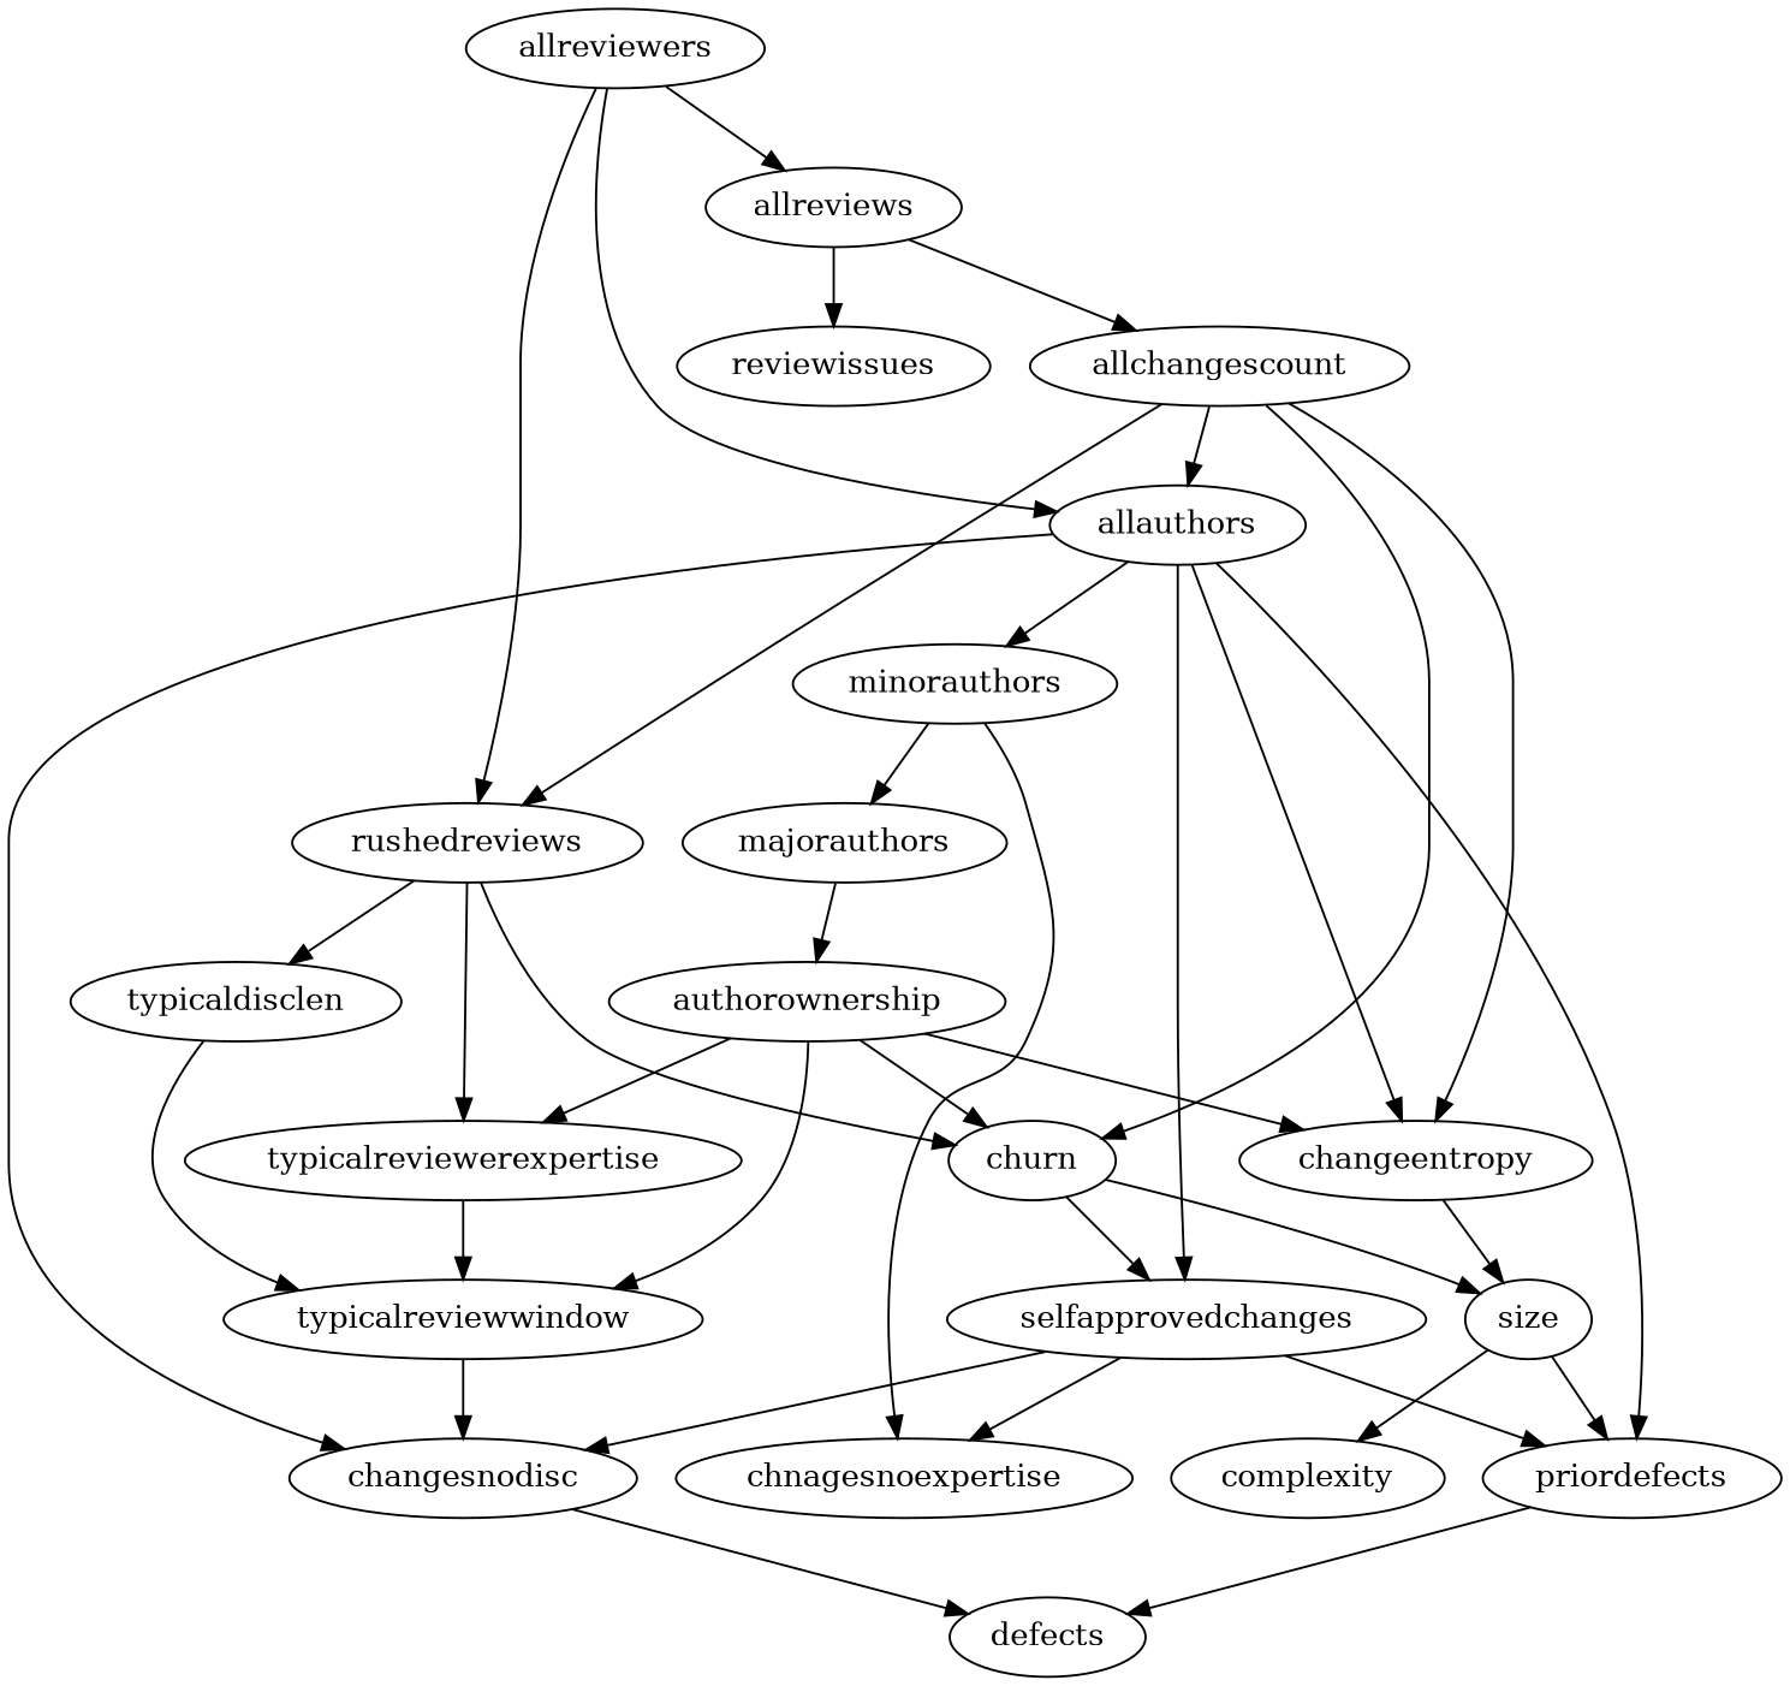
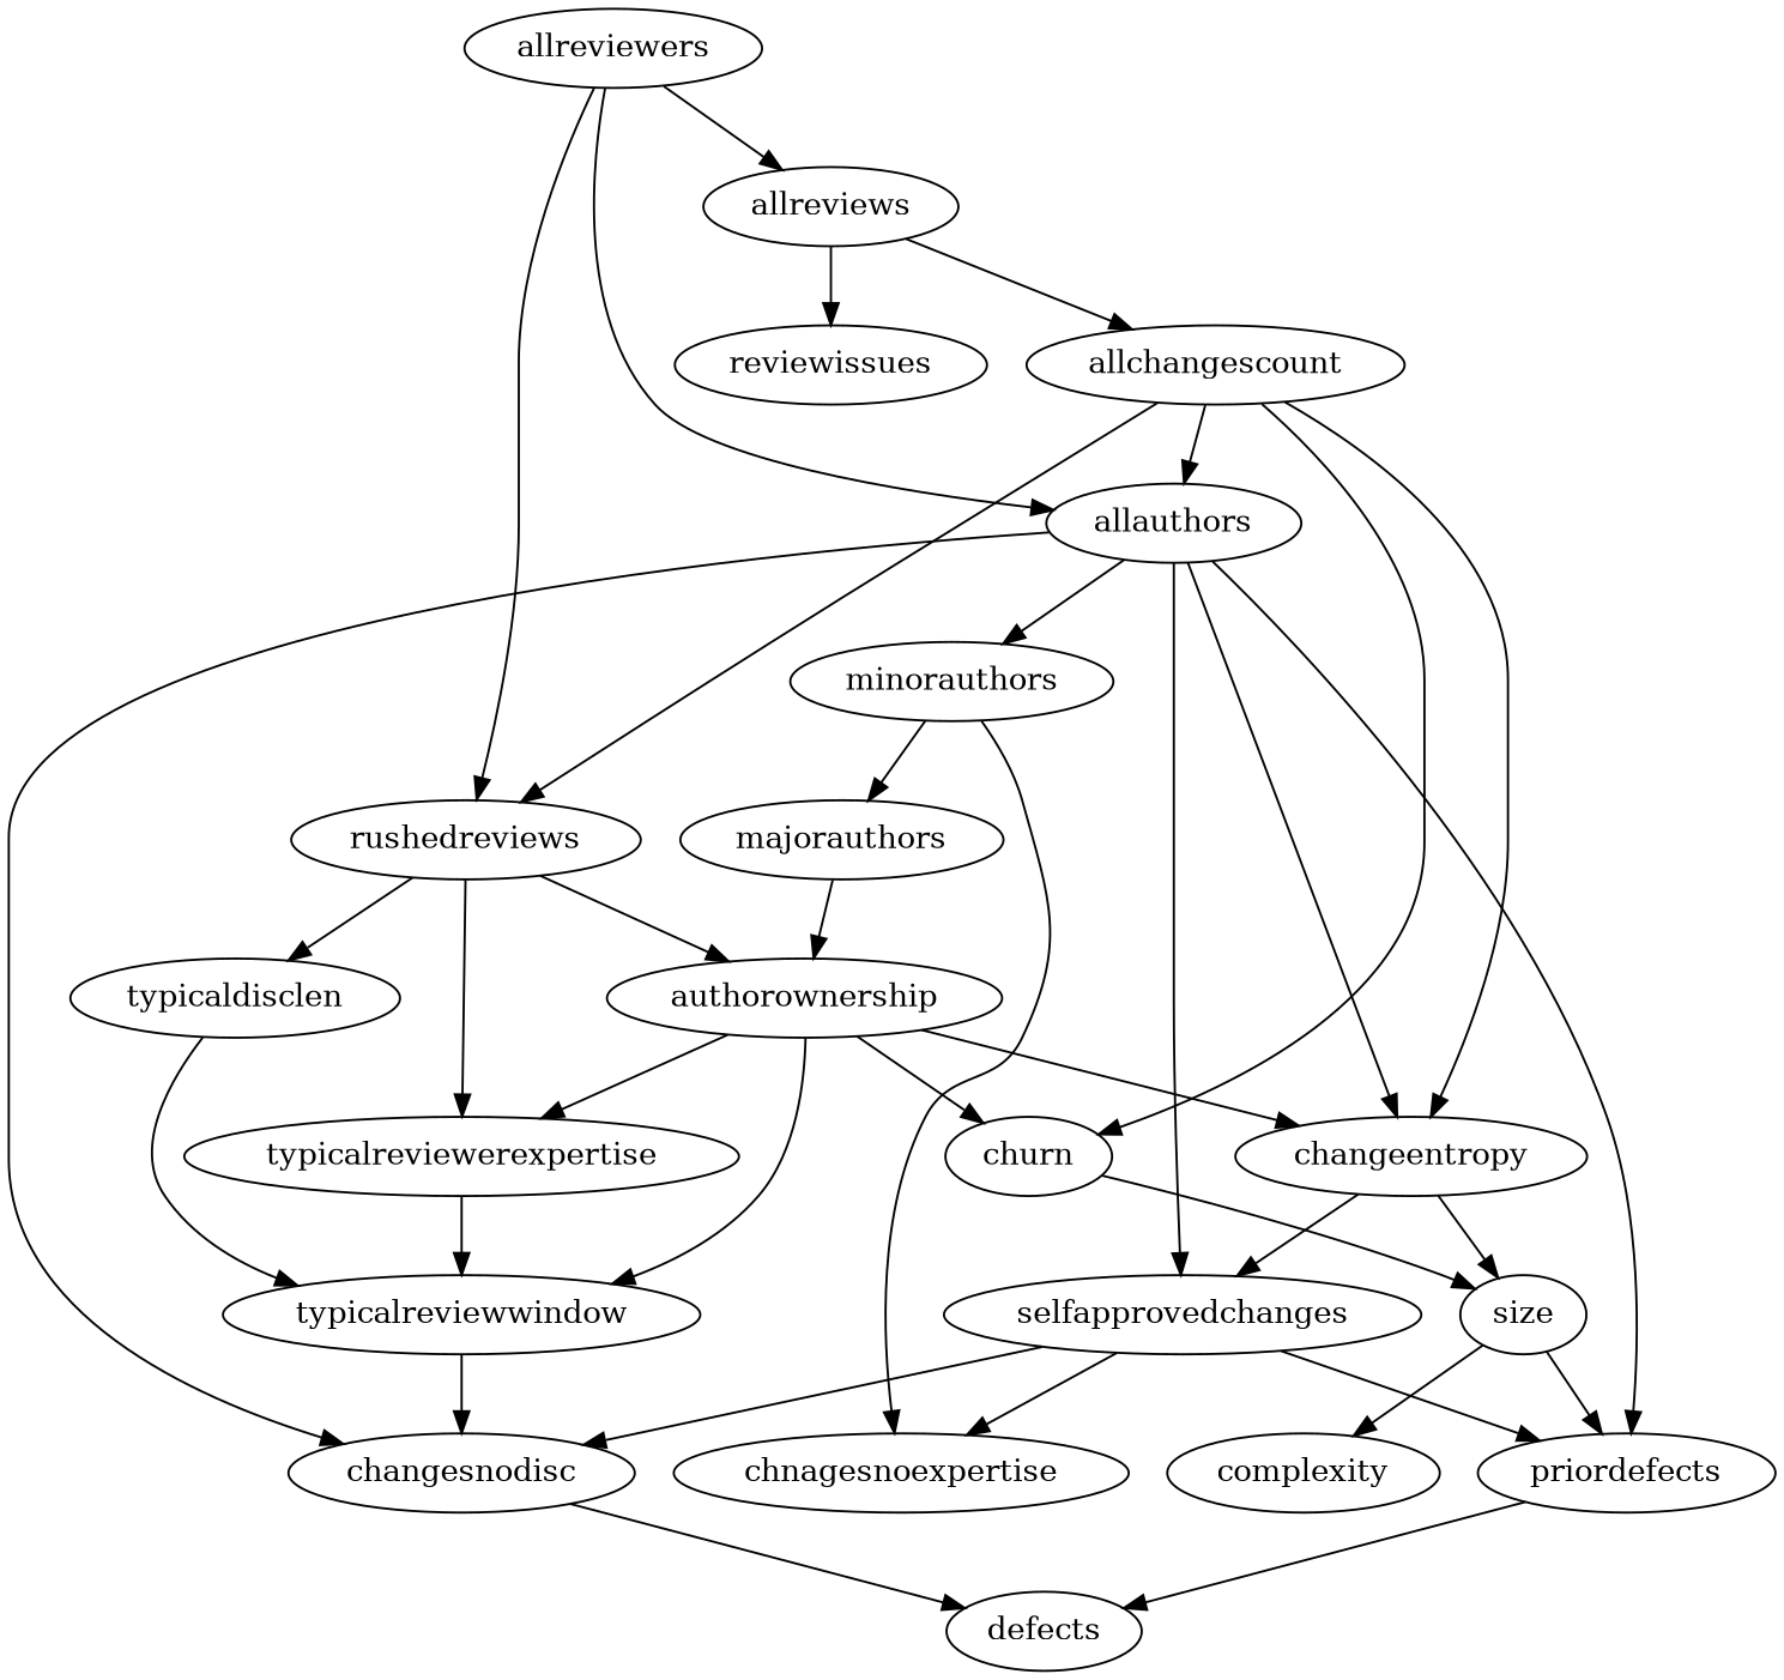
  digraph {
    edge [dir=forward]
    size
    complexity
    priordefects
    defects
    allchangescount
    churn
    changeentropy
    allauthors
    rushedreviews
    selfapprovedchanges
    minorauthors
    changesnodisc
    majorauthors
    chnagesnoexpertise
    authorownership
    typicalreviewerexpertise
    typicaldisclen
    typicalreviewwindow
    allreviews
    reviewissues
    allreviewers
    size -> complexity
    size -> priordefects
    priordefects -> defects
    allchangescount -> churn
    allchangescount -> changeentropy
    allchangescount -> allauthors
    allchangescount -> rushedreviews
    churn -> size
    changeentropy -> size
-   churn -> selfapprovedchanges
+   changeentropy -> selfapprovedchanges
    allauthors -> priordefects
    allauthors -> changeentropy
    allauthors -> selfapprovedchanges
    allauthors -> minorauthors
    allauthors -> changesnodisc
-   rushedreviews -> churn
+   rushedreviews -> authorownership
    rushedreviews -> typicalreviewerexpertise
    rushedreviews -> typicaldisclen
    selfapprovedchanges -> priordefects
    selfapprovedchanges -> changesnodisc
    selfapprovedchanges -> chnagesnoexpertise
    minorauthors -> majorauthors
    minorauthors -> chnagesnoexpertise
    changesnodisc -> defects
    majorauthors -> authorownership
    authorownership -> churn
    authorownership -> changeentropy
    authorownership -> typicalreviewerexpertise
    authorownership -> typicalreviewwindow
    typicalreviewerexpertise -> typicalreviewwindow
    typicaldisclen -> typicalreviewwindow
    typicalreviewwindow -> changesnodisc
    allreviews -> allchangescount
    allreviews -> reviewissues
    allreviewers -> allauthors
    allreviewers -> rushedreviews
    allreviewers -> allreviews
  }
